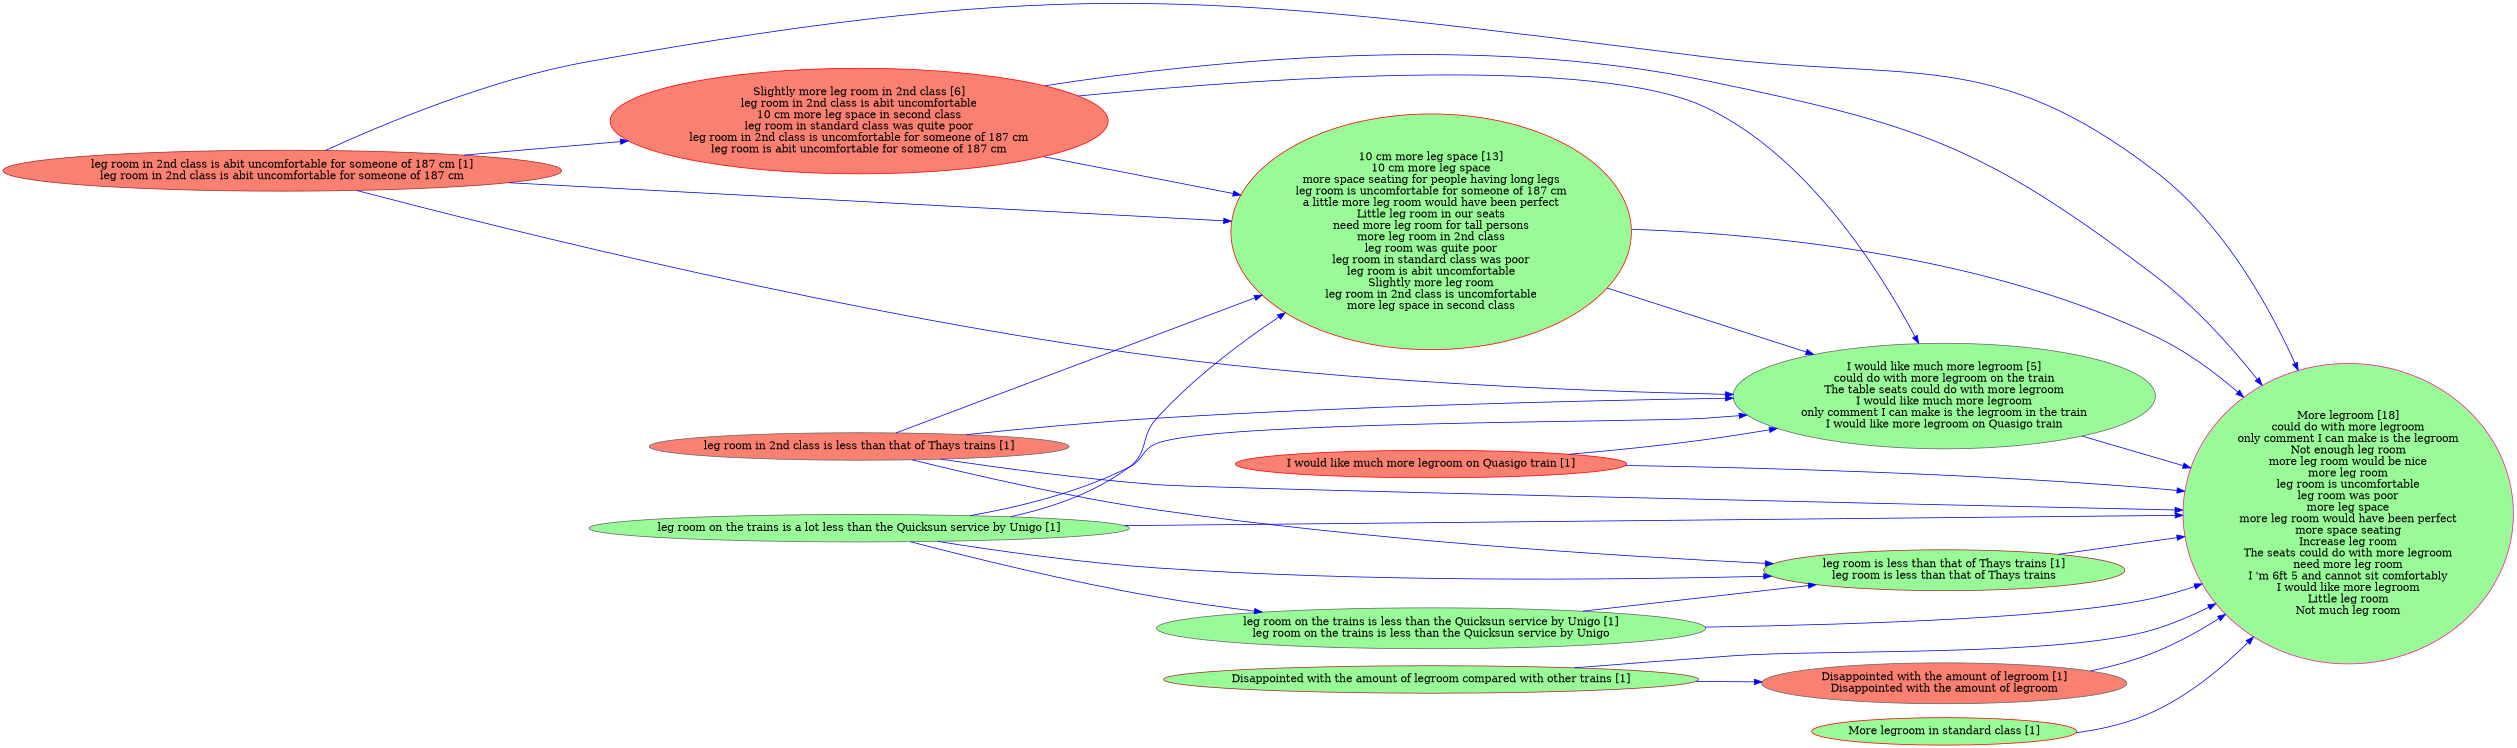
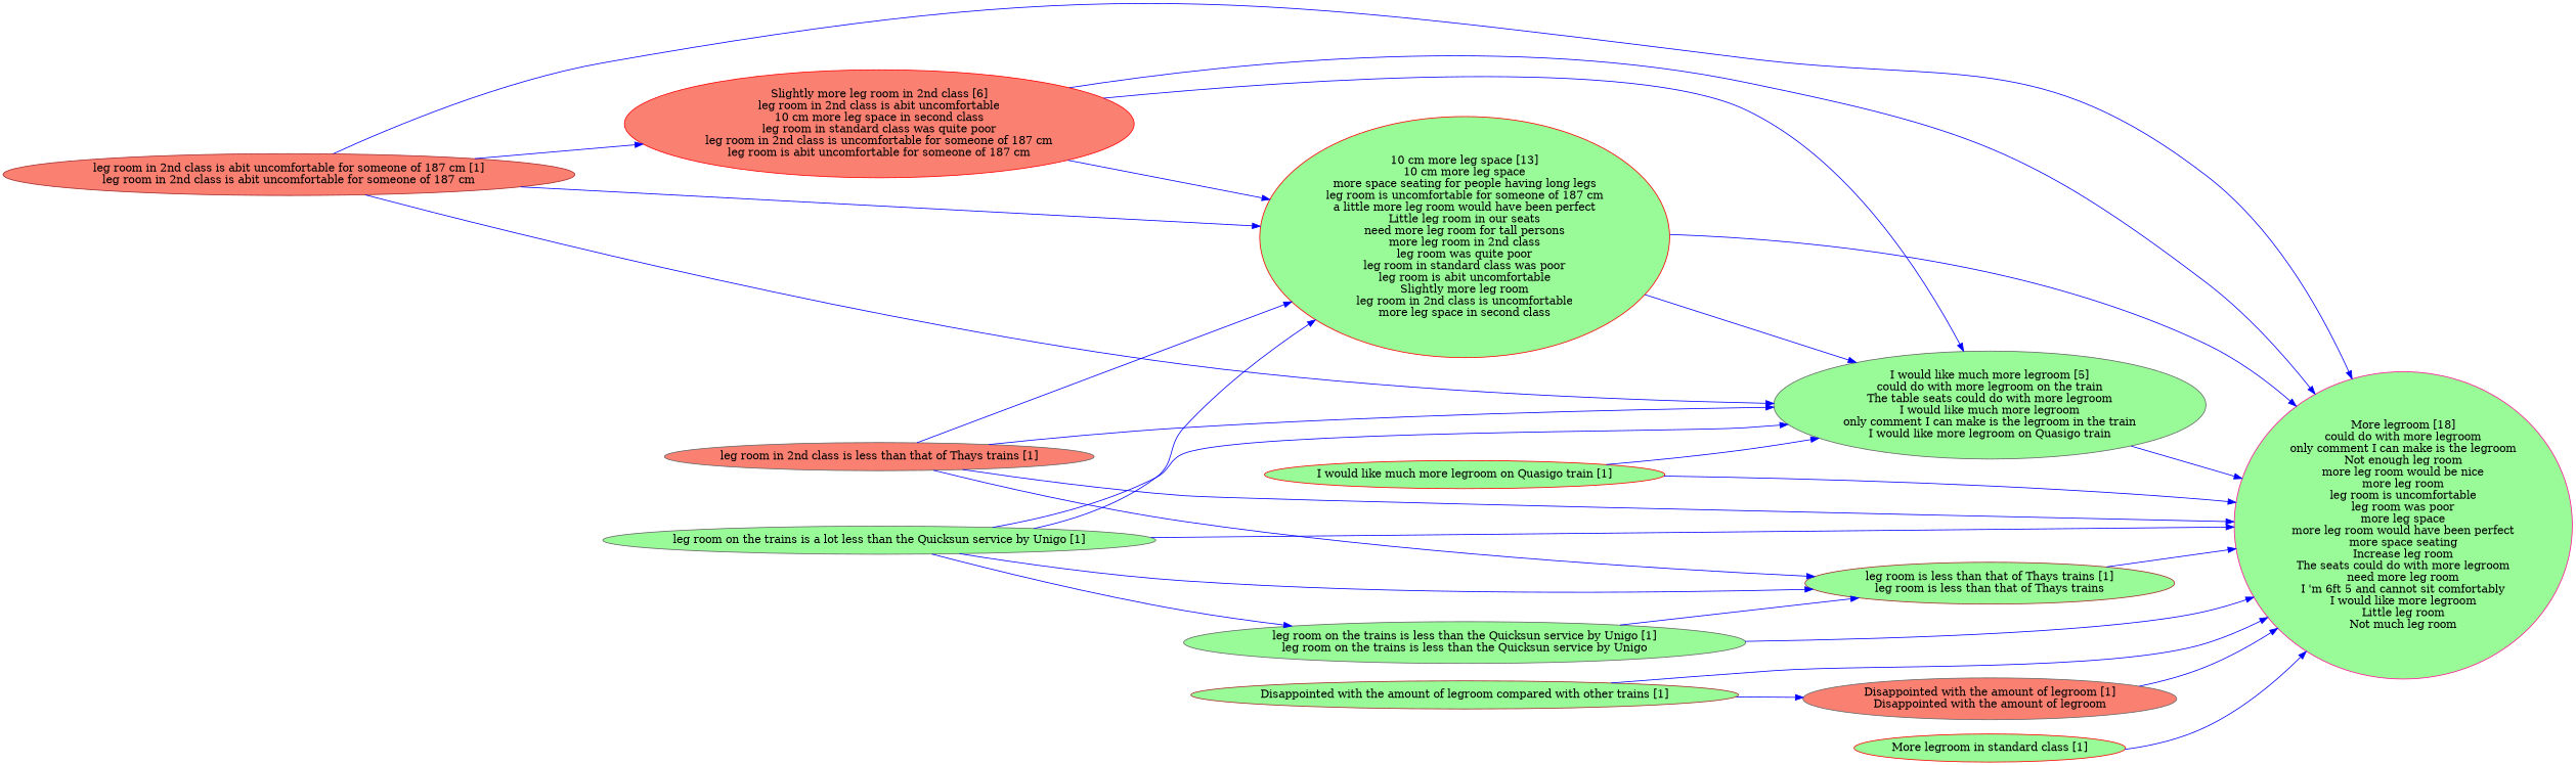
  digraph {
    rankdir=LR
    node [style=filled fillcolor=palegreen color=gray40]
    edge [color=blue]
    "I would like much more legroom [5]\ncould do with more legroom on the train\nThe table seats could do with more legroom\nI would like much more legroom\nonly comment I can make is the legroom in the train\nI would like more legroom on Quasigo train"
    "More legroom [18]\ncould do with more legroom\nonly comment I can make is the legroom\nNot enough leg room\nmore leg room would be nice\nmore leg room\nleg room is uncomfortable\nleg room was poor\nmore leg space\nmore leg room would have been perfect\nmore space seating\nIncrease leg room\nThe seats could do with more legroom\nneed more leg room\nI 'm 6ft 5 and cannot sit comfortably\nI would like more legroom\nLittle leg room\nNot much leg room" [color=deeppink]
    "10 cm more leg space [13]\n10 cm more leg space\nmore space seating for people having long legs\nleg room is uncomfortable for someone of 187 cm\na little more leg room would have been perfect\nLittle leg room in our seats\nneed more leg room for tall persons\nmore leg room in 2nd class\nleg room was quite poor\nleg room in standard class was poor\nleg room is abit uncomfortable\nSlightly more leg room\nleg room in 2nd class is uncomfortable\nmore leg space in second class" [color=red]
    "Slightly more leg room in 2nd class [6]\nleg room in 2nd class is abit uncomfortable\n10 cm more leg space in second class\nleg room in standard class was quite poor\nleg room in 2nd class is uncomfortable for someone of 187 cm\nleg room is abit uncomfortable for someone of 187 cm" [fillcolor=salmon color=red]
    "Disappointed with the amount of legroom compared with other trains [1]" [color=brown]
    "Disappointed with the amount of legroom [1]\nDisappointed with the amount of legroom" [fillcolor=salmon]
-   "I would like much more legroom on Quasigo train [1]" [fillcolor=salmon color=red]
+   "I would like much more legroom on Quasigo train [1]" [color=red]
    "More legroom in standard class [1]" [color=red]
    "leg room in 2nd class is abit uncomfortable for someone of 187 cm [1]\nleg room in 2nd class is abit uncomfortable for someone of 187 cm" [fillcolor=salmon color=brown]
    "leg room in 2nd class is less than that of Thays trains [1]" [fillcolor=salmon]
    "leg room is less than that of Thays trains [1]\nleg room is less than that of Thays trains" [color=brown]
    "leg room on the trains is a lot less than the Quicksun service by Unigo [1]"
    "leg room on the trains is less than the Quicksun service by Unigo [1]\nleg room on the trains is less than the Quicksun service by Unigo"
    "I would like much more legroom [5]\ncould do with more legroom on the train\nThe table seats could do with more legroom\nI would like much more legroom\nonly comment I can make is the legroom in the train\nI would like more legroom on Quasigo train" -> "More legroom [18]\ncould do with more legroom\nonly comment I can make is the legroom\nNot enough leg room\nmore leg room would be nice\nmore leg room\nleg room is uncomfortable\nleg room was poor\nmore leg space\nmore leg room would have been perfect\nmore space seating\nIncrease leg room\nThe seats could do with more legroom\nneed more leg room\nI 'm 6ft 5 and cannot sit comfortably\nI would like more legroom\nLittle leg room\nNot much leg room"
    "10 cm more leg space [13]\n10 cm more leg space\nmore space seating for people having long legs\nleg room is uncomfortable for someone of 187 cm\na little more leg room would have been perfect\nLittle leg room in our seats\nneed more leg room for tall persons\nmore leg room in 2nd class\nleg room was quite poor\nleg room in standard class was poor\nleg room is abit uncomfortable\nSlightly more leg room\nleg room in 2nd class is uncomfortable\nmore leg space in second class" -> "I would like much more legroom [5]\ncould do with more legroom on the train\nThe table seats could do with more legroom\nI would like much more legroom\nonly comment I can make is the legroom in the train\nI would like more legroom on Quasigo train"
    "10 cm more leg space [13]\n10 cm more leg space\nmore space seating for people having long legs\nleg room is uncomfortable for someone of 187 cm\na little more leg room would have been perfect\nLittle leg room in our seats\nneed more leg room for tall persons\nmore leg room in 2nd class\nleg room was quite poor\nleg room in standard class was poor\nleg room is abit uncomfortable\nSlightly more leg room\nleg room in 2nd class is uncomfortable\nmore leg space in second class" -> "More legroom [18]\ncould do with more legroom\nonly comment I can make is the legroom\nNot enough leg room\nmore leg room would be nice\nmore leg room\nleg room is uncomfortable\nleg room was poor\nmore leg space\nmore leg room would have been perfect\nmore space seating\nIncrease leg room\nThe seats could do with more legroom\nneed more leg room\nI 'm 6ft 5 and cannot sit comfortably\nI would like more legroom\nLittle leg room\nNot much leg room"
    "Slightly more leg room in 2nd class [6]\nleg room in 2nd class is abit uncomfortable\n10 cm more leg space in second class\nleg room in standard class was quite poor\nleg room in 2nd class is uncomfortable for someone of 187 cm\nleg room is abit uncomfortable for someone of 187 cm" -> "I would like much more legroom [5]\ncould do with more legroom on the train\nThe table seats could do with more legroom\nI would like much more legroom\nonly comment I can make is the legroom in the train\nI would like more legroom on Quasigo train"
    "Slightly more leg room in 2nd class [6]\nleg room in 2nd class is abit uncomfortable\n10 cm more leg space in second class\nleg room in standard class was quite poor\nleg room in 2nd class is uncomfortable for someone of 187 cm\nleg room is abit uncomfortable for someone of 187 cm" -> "More legroom [18]\ncould do with more legroom\nonly comment I can make is the legroom\nNot enough leg room\nmore leg room would be nice\nmore leg room\nleg room is uncomfortable\nleg room was poor\nmore leg space\nmore leg room would have been perfect\nmore space seating\nIncrease leg room\nThe seats could do with more legroom\nneed more leg room\nI 'm 6ft 5 and cannot sit comfortably\nI would like more legroom\nLittle leg room\nNot much leg room"
    "Slightly more leg room in 2nd class [6]\nleg room in 2nd class is abit uncomfortable\n10 cm more leg space in second class\nleg room in standard class was quite poor\nleg room in 2nd class is uncomfortable for someone of 187 cm\nleg room is abit uncomfortable for someone of 187 cm" -> "10 cm more leg space [13]\n10 cm more leg space\nmore space seating for people having long legs\nleg room is uncomfortable for someone of 187 cm\na little more leg room would have been perfect\nLittle leg room in our seats\nneed more leg room for tall persons\nmore leg room in 2nd class\nleg room was quite poor\nleg room in standard class was poor\nleg room is abit uncomfortable\nSlightly more leg room\nleg room in 2nd class is uncomfortable\nmore leg space in second class"
    "Disappointed with the amount of legroom compared with other trains [1]" -> "More legroom [18]\ncould do with more legroom\nonly comment I can make is the legroom\nNot enough leg room\nmore leg room would be nice\nmore leg room\nleg room is uncomfortable\nleg room was poor\nmore leg space\nmore leg room would have been perfect\nmore space seating\nIncrease leg room\nThe seats could do with more legroom\nneed more leg room\nI 'm 6ft 5 and cannot sit comfortably\nI would like more legroom\nLittle leg room\nNot much leg room"
    "Disappointed with the amount of legroom compared with other trains [1]" -> "Disappointed with the amount of legroom [1]\nDisappointed with the amount of legroom"
    "Disappointed with the amount of legroom [1]\nDisappointed with the amount of legroom" -> "More legroom [18]\ncould do with more legroom\nonly comment I can make is the legroom\nNot enough leg room\nmore leg room would be nice\nmore leg room\nleg room is uncomfortable\nleg room was poor\nmore leg space\nmore leg room would have been perfect\nmore space seating\nIncrease leg room\nThe seats could do with more legroom\nneed more leg room\nI 'm 6ft 5 and cannot sit comfortably\nI would like more legroom\nLittle leg room\nNot much leg room"
    "I would like much more legroom on Quasigo train [1]" -> "I would like much more legroom [5]\ncould do with more legroom on the train\nThe table seats could do with more legroom\nI would like much more legroom\nonly comment I can make is the legroom in the train\nI would like more legroom on Quasigo train"
    "I would like much more legroom on Quasigo train [1]" -> "More legroom [18]\ncould do with more legroom\nonly comment I can make is the legroom\nNot enough leg room\nmore leg room would be nice\nmore leg room\nleg room is uncomfortable\nleg room was poor\nmore leg space\nmore leg room would have been perfect\nmore space seating\nIncrease leg room\nThe seats could do with more legroom\nneed more leg room\nI 'm 6ft 5 and cannot sit comfortably\nI would like more legroom\nLittle leg room\nNot much leg room"
    "More legroom in standard class [1]" -> "More legroom [18]\ncould do with more legroom\nonly comment I can make is the legroom\nNot enough leg room\nmore leg room would be nice\nmore leg room\nleg room is uncomfortable\nleg room was poor\nmore leg space\nmore leg room would have been perfect\nmore space seating\nIncrease leg room\nThe seats could do with more legroom\nneed more leg room\nI 'm 6ft 5 and cannot sit comfortably\nI would like more legroom\nLittle leg room\nNot much leg room"
    "leg room in 2nd class is abit uncomfortable for someone of 187 cm [1]\nleg room in 2nd class is abit uncomfortable for someone of 187 cm" -> "I would like much more legroom [5]\ncould do with more legroom on the train\nThe table seats could do with more legroom\nI would like much more legroom\nonly comment I can make is the legroom in the train\nI would like more legroom on Quasigo train"
    "leg room in 2nd class is abit uncomfortable for someone of 187 cm [1]\nleg room in 2nd class is abit uncomfortable for someone of 187 cm" -> "More legroom [18]\ncould do with more legroom\nonly comment I can make is the legroom\nNot enough leg room\nmore leg room would be nice\nmore leg room\nleg room is uncomfortable\nleg room was poor\nmore leg space\nmore leg room would have been perfect\nmore space seating\nIncrease leg room\nThe seats could do with more legroom\nneed more leg room\nI 'm 6ft 5 and cannot sit comfortably\nI would like more legroom\nLittle leg room\nNot much leg room"
    "leg room in 2nd class is abit uncomfortable for someone of 187 cm [1]\nleg room in 2nd class is abit uncomfortable for someone of 187 cm" -> "10 cm more leg space [13]\n10 cm more leg space\nmore space seating for people having long legs\nleg room is uncomfortable for someone of 187 cm\na little more leg room would have been perfect\nLittle leg room in our seats\nneed more leg room for tall persons\nmore leg room in 2nd class\nleg room was quite poor\nleg room in standard class was poor\nleg room is abit uncomfortable\nSlightly more leg room\nleg room in 2nd class is uncomfortable\nmore leg space in second class"
    "leg room in 2nd class is abit uncomfortable for someone of 187 cm [1]\nleg room in 2nd class is abit uncomfortable for someone of 187 cm" -> "Slightly more leg room in 2nd class [6]\nleg room in 2nd class is abit uncomfortable\n10 cm more leg space in second class\nleg room in standard class was quite poor\nleg room in 2nd class is uncomfortable for someone of 187 cm\nleg room is abit uncomfortable for someone of 187 cm"
    "leg room in 2nd class is less than that of Thays trains [1]" -> "I would like much more legroom [5]\ncould do with more legroom on the train\nThe table seats could do with more legroom\nI would like much more legroom\nonly comment I can make is the legroom in the train\nI would like more legroom on Quasigo train"
    "leg room in 2nd class is less than that of Thays trains [1]" -> "More legroom [18]\ncould do with more legroom\nonly comment I can make is the legroom\nNot enough leg room\nmore leg room would be nice\nmore leg room\nleg room is uncomfortable\nleg room was poor\nmore leg space\nmore leg room would have been perfect\nmore space seating\nIncrease leg room\nThe seats could do with more legroom\nneed more leg room\nI 'm 6ft 5 and cannot sit comfortably\nI would like more legroom\nLittle leg room\nNot much leg room"
    "leg room in 2nd class is less than that of Thays trains [1]" -> "10 cm more leg space [13]\n10 cm more leg space\nmore space seating for people having long legs\nleg room is uncomfortable for someone of 187 cm\na little more leg room would have been perfect\nLittle leg room in our seats\nneed more leg room for tall persons\nmore leg room in 2nd class\nleg room was quite poor\nleg room in standard class was poor\nleg room is abit uncomfortable\nSlightly more leg room\nleg room in 2nd class is uncomfortable\nmore leg space in second class"
    "leg room in 2nd class is less than that of Thays trains [1]" -> "leg room is less than that of Thays trains [1]\nleg room is less than that of Thays trains"
    "leg room is less than that of Thays trains [1]\nleg room is less than that of Thays trains" -> "More legroom [18]\ncould do with more legroom\nonly comment I can make is the legroom\nNot enough leg room\nmore leg room would be nice\nmore leg room\nleg room is uncomfortable\nleg room was poor\nmore leg space\nmore leg room would have been perfect\nmore space seating\nIncrease leg room\nThe seats could do with more legroom\nneed more leg room\nI 'm 6ft 5 and cannot sit comfortably\nI would like more legroom\nLittle leg room\nNot much leg room"
    "leg room on the trains is a lot less than the Quicksun service by Unigo [1]" -> "I would like much more legroom [5]\ncould do with more legroom on the train\nThe table seats could do with more legroom\nI would like much more legroom\nonly comment I can make is the legroom in the train\nI would like more legroom on Quasigo train"
    "leg room on the trains is a lot less than the Quicksun service by Unigo [1]" -> "More legroom [18]\ncould do with more legroom\nonly comment I can make is the legroom\nNot enough leg room\nmore leg room would be nice\nmore leg room\nleg room is uncomfortable\nleg room was poor\nmore leg space\nmore leg room would have been perfect\nmore space seating\nIncrease leg room\nThe seats could do with more legroom\nneed more leg room\nI 'm 6ft 5 and cannot sit comfortably\nI would like more legroom\nLittle leg room\nNot much leg room"
    "leg room on the trains is a lot less than the Quicksun service by Unigo [1]" -> "10 cm more leg space [13]\n10 cm more leg space\nmore space seating for people having long legs\nleg room is uncomfortable for someone of 187 cm\na little more leg room would have been perfect\nLittle leg room in our seats\nneed more leg room for tall persons\nmore leg room in 2nd class\nleg room was quite poor\nleg room in standard class was poor\nleg room is abit uncomfortable\nSlightly more leg room\nleg room in 2nd class is uncomfortable\nmore leg space in second class"
    "leg room on the trains is a lot less than the Quicksun service by Unigo [1]" -> "leg room is less than that of Thays trains [1]\nleg room is less than that of Thays trains"
    "leg room on the trains is a lot less than the Quicksun service by Unigo [1]" -> "leg room on the trains is less than the Quicksun service by Unigo [1]\nleg room on the trains is less than the Quicksun service by Unigo"
    "leg room on the trains is less than the Quicksun service by Unigo [1]\nleg room on the trains is less than the Quicksun service by Unigo" -> "More legroom [18]\ncould do with more legroom\nonly comment I can make is the legroom\nNot enough leg room\nmore leg room would be nice\nmore leg room\nleg room is uncomfortable\nleg room was poor\nmore leg space\nmore leg room would have been perfect\nmore space seating\nIncrease leg room\nThe seats could do with more legroom\nneed more leg room\nI 'm 6ft 5 and cannot sit comfortably\nI would like more legroom\nLittle leg room\nNot much leg room"
    "leg room on the trains is less than the Quicksun service by Unigo [1]\nleg room on the trains is less than the Quicksun service by Unigo" -> "leg room is less than that of Thays trains [1]\nleg room is less than that of Thays trains"
  }
